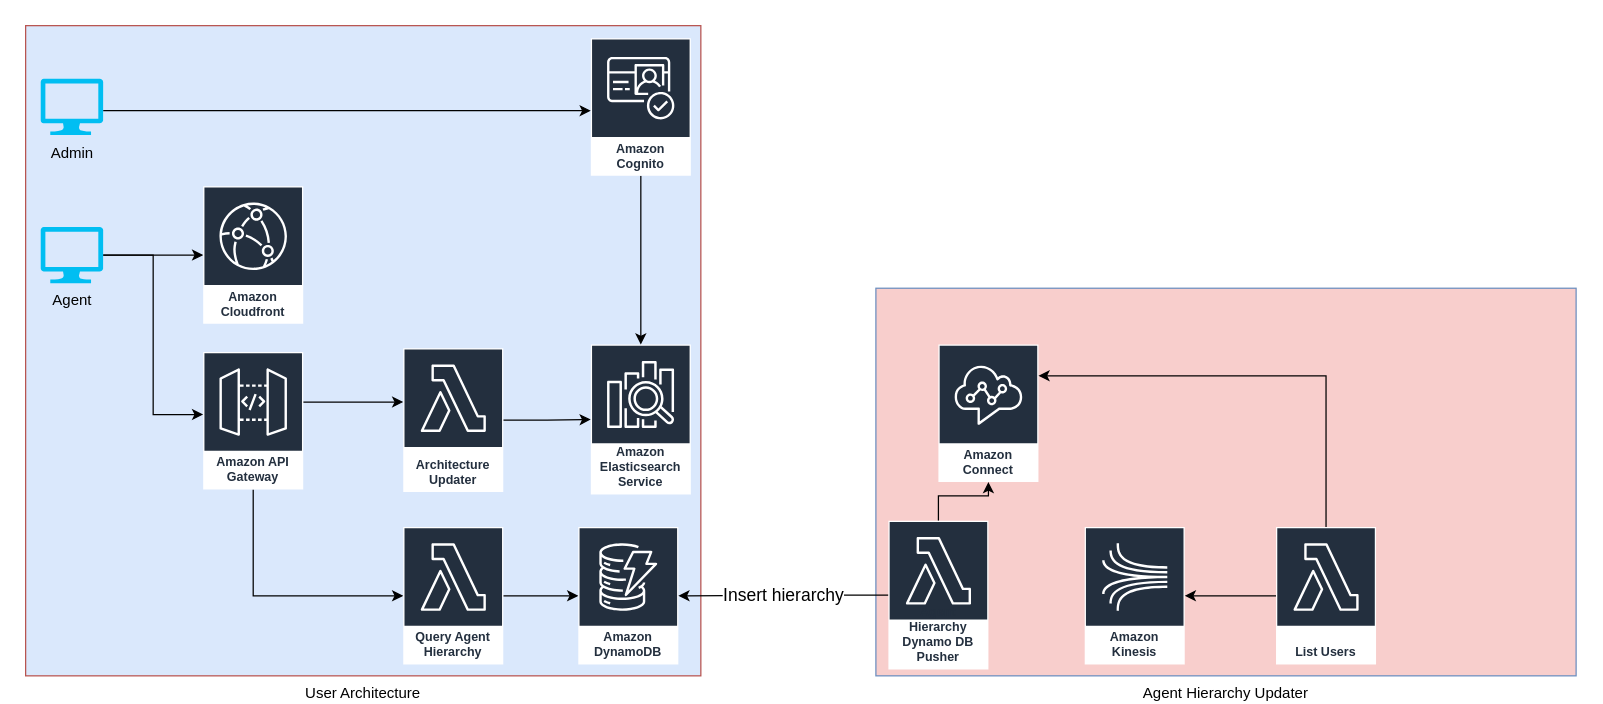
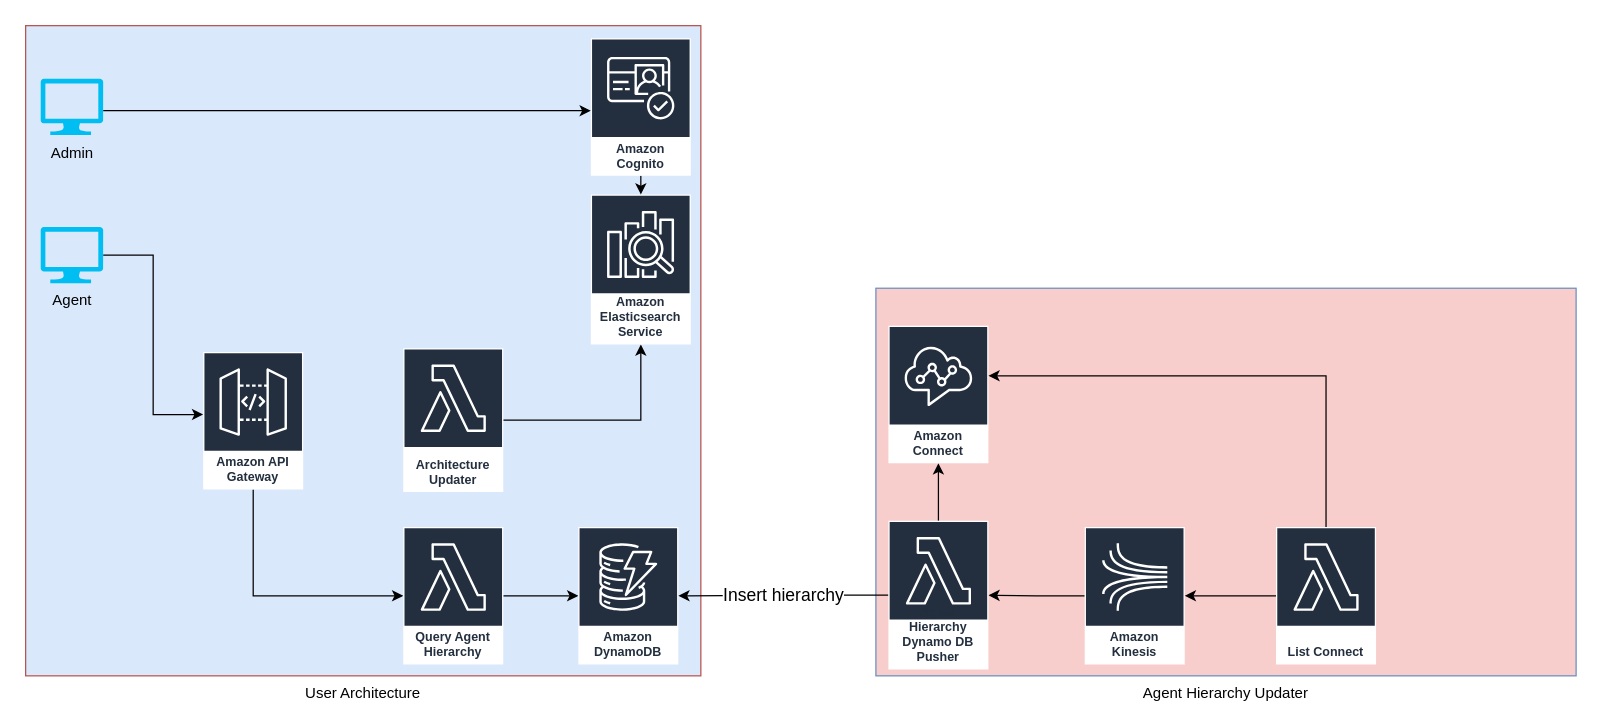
  <mxCell id="0" />
  <mxCell id="1" parent="0" />
  <mxCell id="2" value="Agent Hierarchy Updater" style="rounded=0;whiteSpace=wrap;html=1;labelPosition=center;verticalLabelPosition=bottom;align=center;verticalAlign=top;fillColor=#f8cecc;strokeColor=#6c8ebf;" parent="1" vertex="1"><mxGeometry x="700" y="230" width="560" height="310" as="geometry" /></mxCell>
  <mxCell id="3" value="User Architecture" style="rounded=0;whiteSpace=wrap;html=1;labelPosition=center;verticalLabelPosition=bottom;align=center;verticalAlign=top;fillColor=#dae8fc;strokeColor=#b85450;" parent="1" vertex="1"><mxGeometry x="20" y="20" width="540" height="520" as="geometry" /></mxCell>
- <mxCell id="4" style="edgeStyle=orthogonalEdgeStyle;rounded=0;orthogonalLoop=1;jettySize=auto;html=1;" parent="1" source="6" target="7" edge="1"><mxGeometry relative="1" as="geometry"><mxPoint x="132" y="203.5" as="targetPoint" /></mxGeometry></mxCell>
  <mxCell id="5" style="edgeStyle=orthogonalEdgeStyle;rounded=0;orthogonalLoop=1;jettySize=auto;html=1;" parent="1" source="6" target="10" edge="1"><mxGeometry relative="1" as="geometry"><Array as="points"><mxPoint x="122" y="204" /><mxPoint x="122" y="331" /></Array></mxGeometry></mxCell>
  <mxCell id="6" value="Agent" style="verticalLabelPosition=bottom;html=1;verticalAlign=top;align=center;strokeColor=none;fillColor=#00BEF2;shape=mxgraph.azure.computer;pointerEvents=1;" parent="1" vertex="1"><mxGeometry x="32" y="181" width="50" height="45" as="geometry" /></mxCell>
- <mxCell id="7" value="Amazon Cloudfront" style="outlineConnect=0;fontColor=#232F3E;gradientColor=none;strokeColor=#ffffff;fillColor=#232F3E;dashed=0;verticalLabelPosition=middle;verticalAlign=bottom;align=center;html=1;whiteSpace=wrap;fontSize=10;fontStyle=1;spacing=3;shape=mxgraph.aws4.productIcon;prIcon=mxgraph.aws4.cloudfront;" parent="1" vertex="1"><mxGeometry x="162" y="148.5" width="80" height="110" as="geometry" /></mxCell>
- <mxCell id="8" style="edgeStyle=orthogonalEdgeStyle;rounded=0;orthogonalLoop=1;jettySize=auto;html=1;" parent="1" source="10" target="12" edge="1"><mxGeometry relative="1" as="geometry"><Array as="points"><mxPoint x="282" y="321" /><mxPoint x="282" y="321" /></Array></mxGeometry></mxCell>
  <mxCell id="9" style="edgeStyle=orthogonalEdgeStyle;rounded=0;orthogonalLoop=1;jettySize=auto;html=1;" parent="1" source="10" target="14" edge="1"><mxGeometry relative="1" as="geometry"><Array as="points"><mxPoint x="202" y="476" /></Array></mxGeometry></mxCell>
  <mxCell id="10" value="Amazon API Gateway" style="outlineConnect=0;fontColor=#232F3E;gradientColor=none;strokeColor=#ffffff;fillColor=#232F3E;dashed=0;verticalLabelPosition=middle;verticalAlign=bottom;align=center;html=1;whiteSpace=wrap;fontSize=10;fontStyle=1;spacing=3;shape=mxgraph.aws4.productIcon;prIcon=mxgraph.aws4.api_gateway;" parent="1" vertex="1"><mxGeometry x="162" y="281" width="80" height="110" as="geometry" /></mxCell>
  <mxCell id="11" style="edgeStyle=orthogonalEdgeStyle;rounded=0;orthogonalLoop=1;jettySize=auto;html=1;" parent="1" source="12" target="15" edge="1"><mxGeometry relative="1" as="geometry" /></mxCell>
  <mxCell id="12" value="Architecture Updater" style="outlineConnect=0;fontColor=#232F3E;gradientColor=none;strokeColor=#ffffff;fillColor=#232F3E;dashed=0;verticalLabelPosition=middle;verticalAlign=bottom;align=center;html=1;whiteSpace=wrap;fontSize=10;fontStyle=1;spacing=3;shape=mxgraph.aws4.productIcon;prIcon=mxgraph.aws4.lambda;" parent="1" vertex="1"><mxGeometry x="322" y="278" width="80" height="115" as="geometry" /></mxCell>
  <mxCell id="13" style="edgeStyle=orthogonalEdgeStyle;rounded=0;orthogonalLoop=1;jettySize=auto;html=1;" parent="1" source="14" target="16" edge="1"><mxGeometry relative="1" as="geometry" /></mxCell>
  <mxCell id="14" value="Query Agent Hierarchy" style="outlineConnect=0;fontColor=#232F3E;gradientColor=none;strokeColor=#ffffff;fillColor=#232F3E;dashed=0;verticalLabelPosition=middle;verticalAlign=bottom;align=center;html=1;whiteSpace=wrap;fontSize=10;fontStyle=1;spacing=3;shape=mxgraph.aws4.productIcon;prIcon=mxgraph.aws4.lambda;" parent="1" vertex="1"><mxGeometry x="322" y="421" width="80" height="110" as="geometry" /></mxCell>
- <mxCell id="15" value="Amazon Elasticsearch Service" style="outlineConnect=0;fontColor=#232F3E;gradientColor=none;strokeColor=#ffffff;fillColor=#232F3E;dashed=0;verticalLabelPosition=middle;verticalAlign=bottom;align=center;html=1;whiteSpace=wrap;fontSize=10;fontStyle=1;spacing=3;shape=mxgraph.aws4.productIcon;prIcon=mxgraph.aws4.elasticsearch_service;" parent="1" vertex="1"><mxGeometry x="472" y="275" width="80" height="120" as="geometry" /></mxCell>
+ <mxCell id="15" value="Amazon Elasticsearch Service" style="outlineConnect=0;fontColor=#232F3E;gradientColor=none;strokeColor=#ffffff;fillColor=#232F3E;dashed=0;verticalLabelPosition=middle;verticalAlign=bottom;align=center;html=1;whiteSpace=wrap;fontSize=10;fontStyle=1;spacing=3;shape=mxgraph.aws4.productIcon;prIcon=mxgraph.aws4.elasticsearch_service;" parent="1" vertex="1"><mxGeometry x="472" y="155" width="80" height="120" as="geometry" /></mxCell>
  <mxCell id="16" value="Amazon DynamoDB" style="outlineConnect=0;fontColor=#232F3E;gradientColor=none;strokeColor=#ffffff;fillColor=#232F3E;dashed=0;verticalLabelPosition=middle;verticalAlign=bottom;align=center;html=1;whiteSpace=wrap;fontSize=10;fontStyle=1;spacing=3;shape=mxgraph.aws4.productIcon;prIcon=mxgraph.aws4.dynamodb;" parent="1" vertex="1"><mxGeometry x="462" y="421" width="80" height="110" as="geometry" /></mxCell>
+ <mxCell id="17" style="edgeStyle=orthogonalEdgeStyle;rounded=0;orthogonalLoop=1;jettySize=auto;html=1;" parent="1" source="18" target="21" edge="1"><mxGeometry relative="1" as="geometry" /></mxCell>
  <mxCell id="18" value="Amazon Kinesis" style="outlineConnect=0;fontColor=#232F3E;gradientColor=none;strokeColor=#ffffff;fillColor=#232F3E;dashed=0;verticalLabelPosition=middle;verticalAlign=bottom;align=center;html=1;whiteSpace=wrap;fontSize=10;fontStyle=1;spacing=3;shape=mxgraph.aws4.productIcon;prIcon=mxgraph.aws4.kinesis;" parent="1" vertex="1"><mxGeometry x="867" y="421" width="80" height="110" as="geometry" /></mxCell>
  <mxCell id="19" value="&lt;span style=&quot;font-weight: normal&quot;&gt;&lt;font style=&quot;font-size: 14px&quot;&gt;Insert hierarchy&lt;/font&gt;&lt;/span&gt;" style="edgeStyle=orthogonalEdgeStyle;rounded=0;orthogonalLoop=1;jettySize=auto;html=1;fontStyle=1" parent="1" source="21" target="16" edge="1"><mxGeometry relative="1" as="geometry" /></mxCell>
  <mxCell id="20" style="edgeStyle=orthogonalEdgeStyle;rounded=0;orthogonalLoop=1;jettySize=auto;html=1;" parent="1" source="21" target="22" edge="1"><mxGeometry relative="1" as="geometry" /></mxCell>
  <mxCell id="21" value="Agent Hierarchy&lt;br&gt;Dynamo DB Pusher" style="outlineConnect=0;fontColor=#232F3E;gradientColor=none;strokeColor=#ffffff;fillColor=#232F3E;dashed=0;verticalLabelPosition=middle;verticalAlign=bottom;align=center;html=1;whiteSpace=wrap;fontSize=10;fontStyle=1;spacing=3;shape=mxgraph.aws4.productIcon;prIcon=mxgraph.aws4.lambda;" parent="1" vertex="1"><mxGeometry x="710" y="416" width="80" height="119" as="geometry" /></mxCell>
- <mxCell id="22" value="Amazon Connect" style="outlineConnect=0;fontColor=#232F3E;gradientColor=none;strokeColor=#ffffff;fillColor=#232F3E;dashed=0;verticalLabelPosition=middle;verticalAlign=bottom;align=center;html=1;whiteSpace=wrap;fontSize=10;fontStyle=1;spacing=3;shape=mxgraph.aws4.productIcon;prIcon=mxgraph.aws4.connect;" parent="1" vertex="1"><mxGeometry x="750" y="275" width="80" height="110" as="geometry" /></mxCell>
+ <mxCell id="22" value="Amazon Connect" style="outlineConnect=0;fontColor=#232F3E;gradientColor=none;strokeColor=#ffffff;fillColor=#232F3E;dashed=0;verticalLabelPosition=middle;verticalAlign=bottom;align=center;html=1;whiteSpace=wrap;fontSize=10;fontStyle=1;spacing=3;shape=mxgraph.aws4.productIcon;prIcon=mxgraph.aws4.connect;" parent="1" vertex="1"><mxGeometry x="710" y="260" width="80" height="110" as="geometry" /></mxCell>
  <mxCell id="23" style="edgeStyle=orthogonalEdgeStyle;rounded=0;orthogonalLoop=1;jettySize=auto;html=1;" parent="1" source="25" target="22" edge="1"><mxGeometry relative="1" as="geometry"><Array as="points"><mxPoint x="1060" y="300" /></Array></mxGeometry></mxCell>
  <mxCell id="24" style="edgeStyle=orthogonalEdgeStyle;rounded=0;orthogonalLoop=1;jettySize=auto;html=1;" parent="1" source="25" target="18" edge="1"><mxGeometry relative="1" as="geometry" /></mxCell>
- <mxCell id="25" value="List Users" style="outlineConnect=0;fontColor=#232F3E;gradientColor=none;strokeColor=#ffffff;fillColor=#232F3E;dashed=0;verticalLabelPosition=middle;verticalAlign=bottom;align=center;html=1;whiteSpace=wrap;fontSize=10;fontStyle=1;spacing=3;shape=mxgraph.aws4.productIcon;prIcon=mxgraph.aws4.lambda;" parent="1" vertex="1"><mxGeometry x="1020" y="421" width="80" height="110" as="geometry" /></mxCell>
+ <mxCell id="25" value="List Connect" style="outlineConnect=0;fontColor=#232F3E;gradientColor=none;strokeColor=#ffffff;fillColor=#232F3E;dashed=0;verticalLabelPosition=middle;verticalAlign=bottom;align=center;html=1;whiteSpace=wrap;fontSize=10;fontStyle=1;spacing=3;shape=mxgraph.aws4.productIcon;prIcon=mxgraph.aws4.lambda;" parent="1" vertex="1"><mxGeometry x="1020" y="421" width="80" height="110" as="geometry" /></mxCell>
  <mxCell id="26" style="edgeStyle=orthogonalEdgeStyle;rounded=0;orthogonalLoop=1;jettySize=auto;html=1;" edge="1" parent="1" source="27" target="15"><mxGeometry relative="1" as="geometry"><Array as="points"><mxPoint x="512" y="170" /><mxPoint x="512" y="170" /></Array></mxGeometry></mxCell>
  <mxCell id="27" value="Amazon Cognito" style="outlineConnect=0;fontColor=#232F3E;gradientColor=none;strokeColor=#ffffff;fillColor=#232F3E;dashed=0;verticalLabelPosition=middle;verticalAlign=bottom;align=center;html=1;whiteSpace=wrap;fontSize=10;fontStyle=1;spacing=3;shape=mxgraph.aws4.productIcon;prIcon=mxgraph.aws4.cognito;" vertex="1" parent="1"><mxGeometry x="472" y="30" width="80" height="110" as="geometry" /></mxCell>
  <mxCell id="28" style="edgeStyle=orthogonalEdgeStyle;rounded=0;orthogonalLoop=1;jettySize=auto;html=1;" edge="1" parent="1"><mxGeometry relative="1" as="geometry"><mxPoint x="82" y="88" as="sourcePoint" /><mxPoint x="472" y="88" as="targetPoint" /><Array as="points"><mxPoint x="370" y="88.5" /><mxPoint x="370" y="88.5" /></Array></mxGeometry></mxCell>
  <mxCell id="29" value="Admin" style="verticalLabelPosition=bottom;html=1;verticalAlign=top;align=center;strokeColor=none;fillColor=#00BEF2;shape=mxgraph.azure.computer;pointerEvents=1;" vertex="1" parent="1"><mxGeometry x="32" y="62.5" width="50" height="45" as="geometry" /></mxCell>
